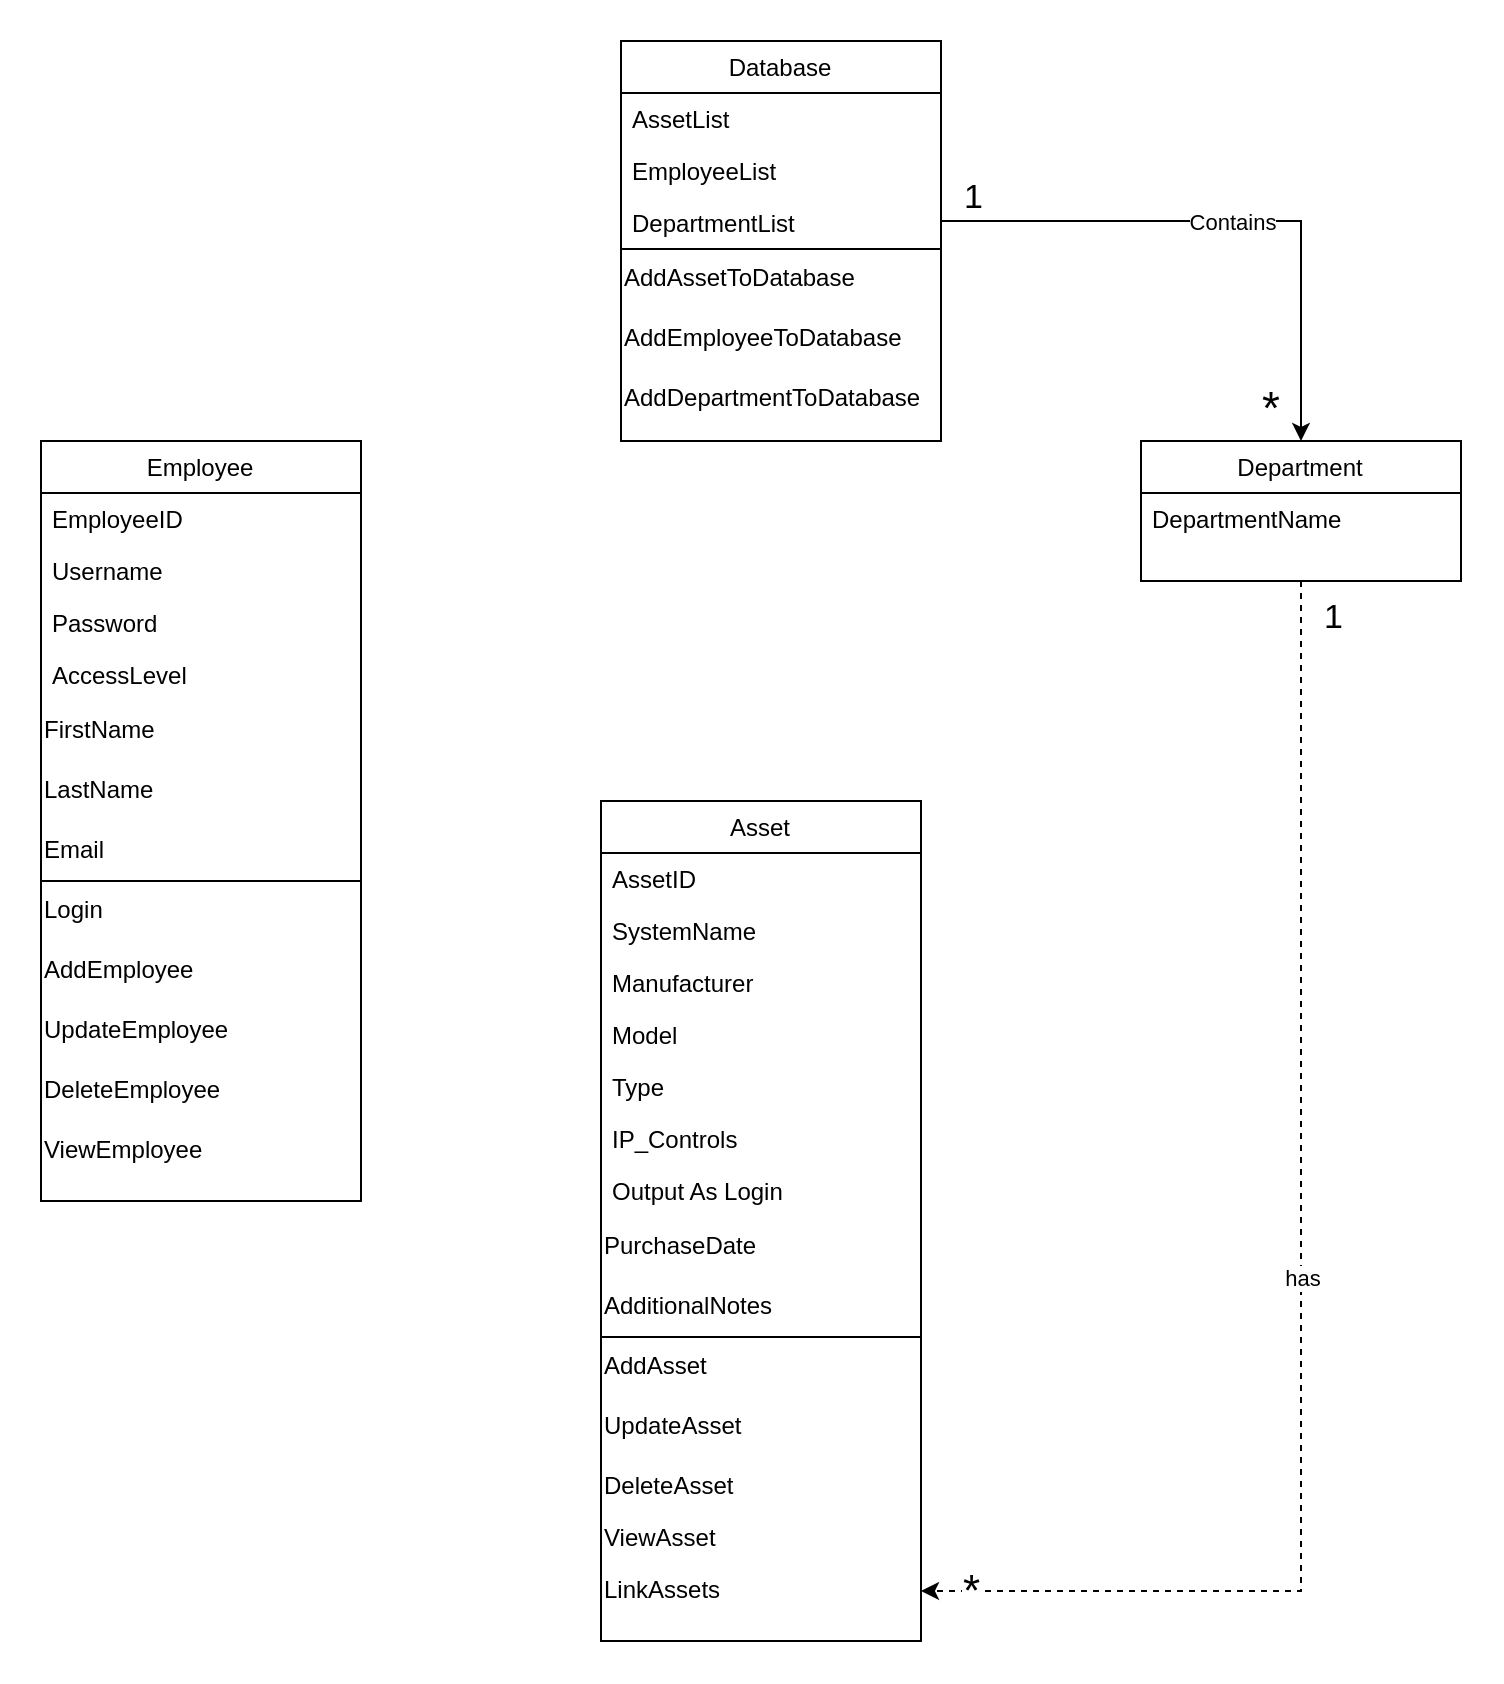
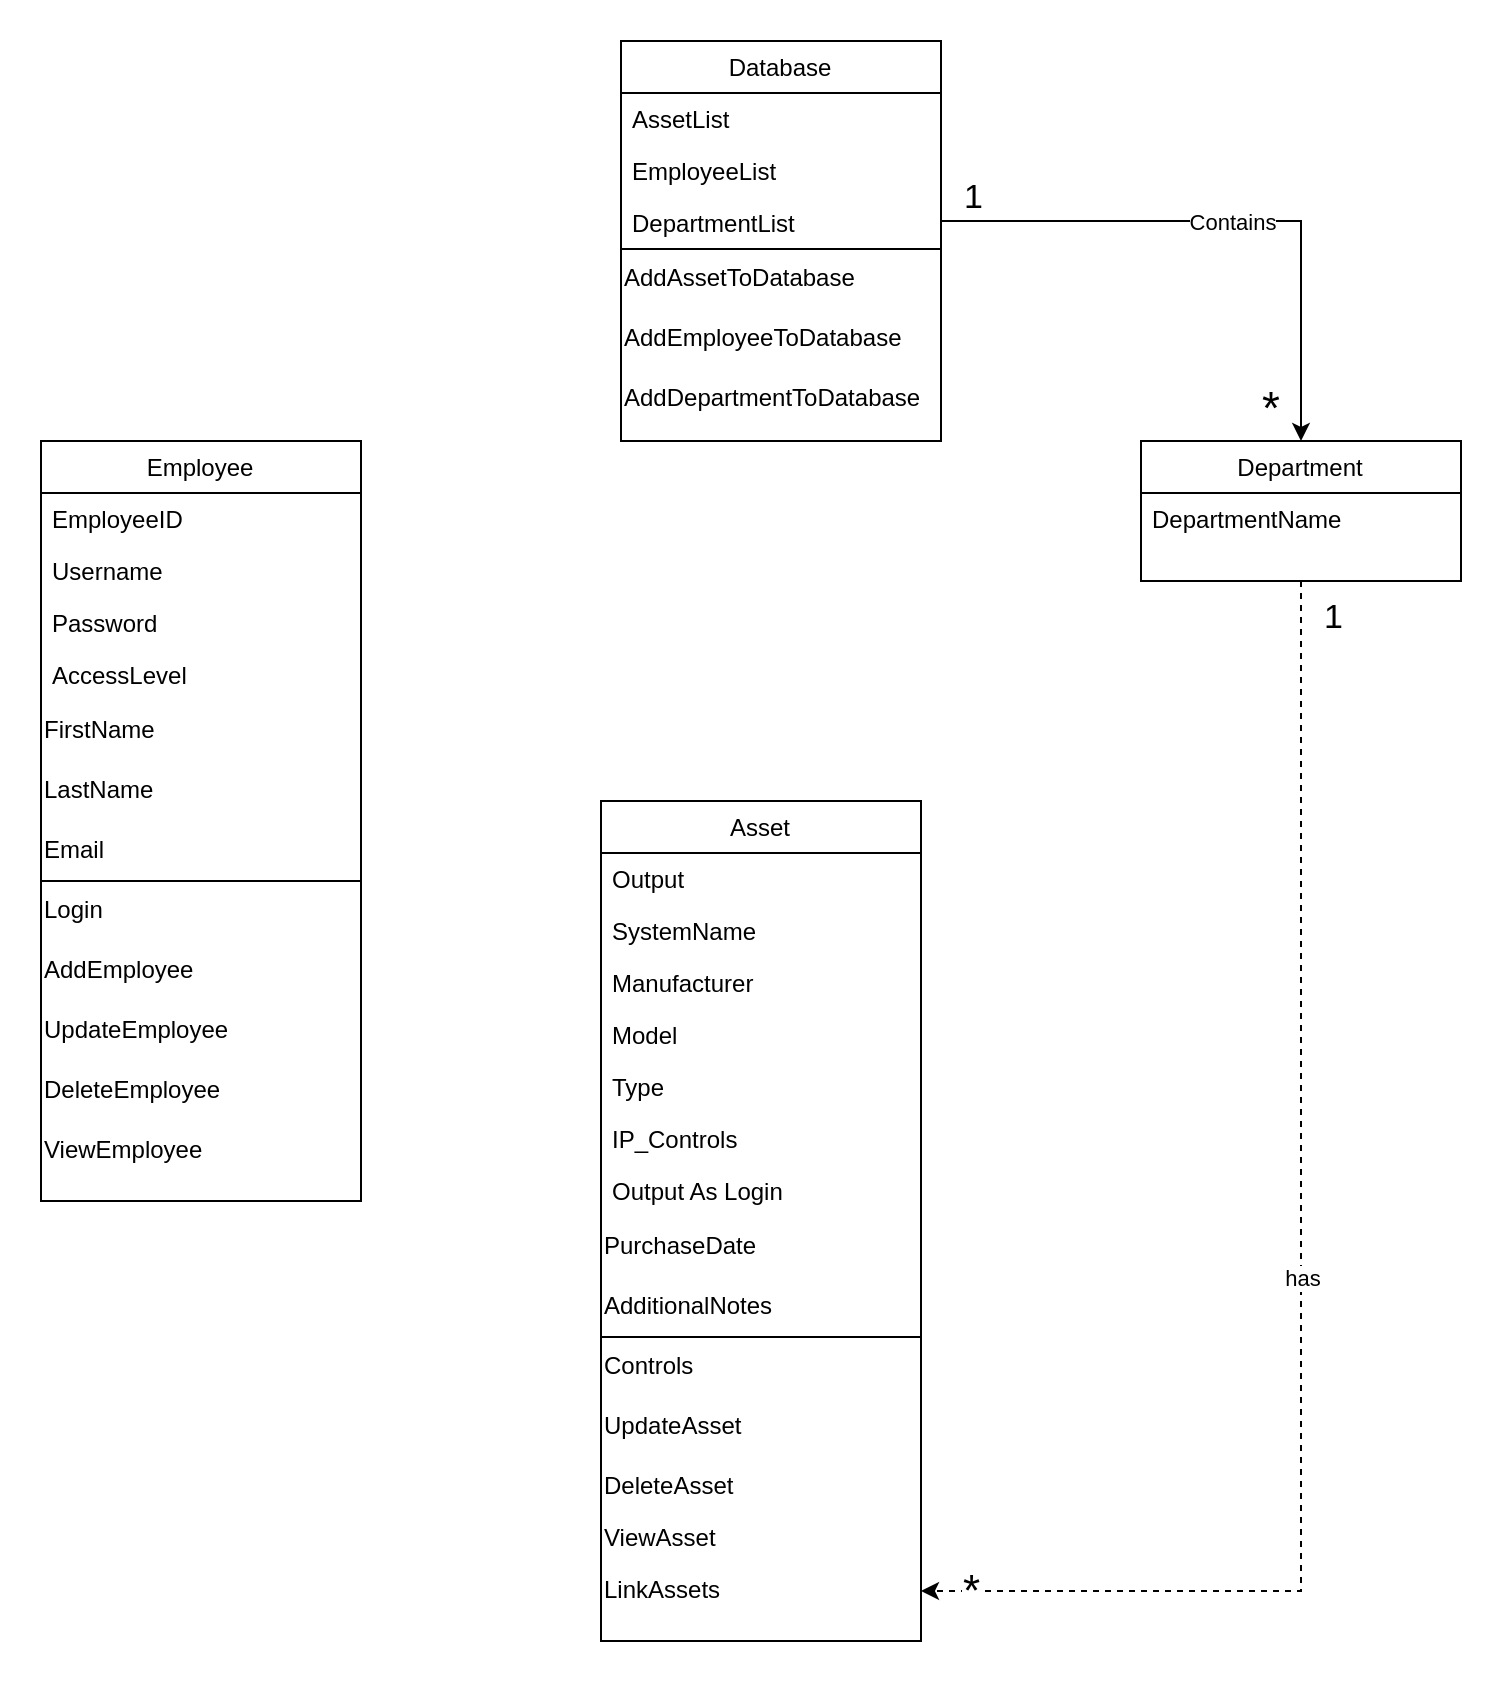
  <mxCell id="0" />
  <mxCell id="1" parent="0" />
  <mxCell id="2" value="Asset" style="swimlane;fontStyle=0;align=center;verticalAlign=top;childLayout=stackLayout;horizontal=1;startSize=26;horizontalStack=0;resizeParent=1;resizeLast=0;collapsible=1;marginBottom=0;rounded=0;shadow=0;strokeWidth=1;" parent="1" vertex="1"><mxGeometry x="300" y="400" width="160" height="420" as="geometry"><mxRectangle x="550" y="140" width="160" height="26" as="alternateBounds" /></mxGeometry></mxCell>
- <mxCell id="3" value="AssetID" style="text;align=left;verticalAlign=top;spacingLeft=4;spacingRight=4;overflow=hidden;rotatable=0;points=[[0,0.5],[1,0.5]];portConstraint=eastwest;" parent="2" vertex="1"><mxGeometry y="26" width="160" height="26" as="geometry" /></mxCell>
+ <mxCell id="3" value="Output" style="text;align=left;verticalAlign=top;spacingLeft=4;spacingRight=4;overflow=hidden;rotatable=0;points=[[0,0.5],[1,0.5]];portConstraint=eastwest;" parent="2" vertex="1"><mxGeometry y="26" width="160" height="26" as="geometry" /></mxCell>
  <mxCell id="4" value="SystemName" style="text;align=left;verticalAlign=top;spacingLeft=4;spacingRight=4;overflow=hidden;rotatable=0;points=[[0,0.5],[1,0.5]];portConstraint=eastwest;rounded=0;shadow=0;html=0;" parent="2" vertex="1"><mxGeometry y="52" width="160" height="26" as="geometry" /></mxCell>
  <mxCell id="5" value="Manufacturer" style="text;align=left;verticalAlign=top;spacingLeft=4;spacingRight=4;overflow=hidden;rotatable=0;points=[[0,0.5],[1,0.5]];portConstraint=eastwest;rounded=0;shadow=0;html=0;" parent="2" vertex="1"><mxGeometry y="78" width="160" height="26" as="geometry" /></mxCell>
  <mxCell id="6" value="Model" style="text;align=left;verticalAlign=top;spacingLeft=4;spacingRight=4;overflow=hidden;rotatable=0;points=[[0,0.5],[1,0.5]];portConstraint=eastwest;rounded=0;shadow=0;html=0;" parent="2" vertex="1"><mxGeometry y="104" width="160" height="26" as="geometry" /></mxCell>
  <mxCell id="7" value="Type" style="text;align=left;verticalAlign=top;spacingLeft=4;spacingRight=4;overflow=hidden;rotatable=0;points=[[0,0.5],[1,0.5]];portConstraint=eastwest;rounded=0;shadow=0;html=0;" parent="2" vertex="1"><mxGeometry y="130" width="160" height="26" as="geometry" /></mxCell>
  <mxCell id="8" value="IP_Controls" style="text;align=left;verticalAlign=top;spacingLeft=4;spacingRight=4;overflow=hidden;rotatable=0;points=[[0,0.5],[1,0.5]];portConstraint=eastwest;" parent="2" vertex="1"><mxGeometry y="156" width="160" height="26" as="geometry" /></mxCell>
  <mxCell id="9" value="Output As Login" style="text;align=left;verticalAlign=top;spacingLeft=4;spacingRight=4;overflow=hidden;rotatable=0;points=[[0,0.5],[1,0.5]];portConstraint=eastwest;" parent="2" vertex="1"><mxGeometry y="182" width="160" height="26" as="geometry" /></mxCell>
  <mxCell id="10" value="PurchaseDate" style="text;html=1;strokeColor=none;fillColor=none;align=left;verticalAlign=middle;whiteSpace=wrap;rounded=0;" vertex="1" parent="2"><mxGeometry y="208" width="160" height="30" as="geometry" /></mxCell>
  <mxCell id="11" value="AdditionalNotes" style="text;html=1;strokeColor=none;fillColor=none;align=left;verticalAlign=middle;whiteSpace=wrap;rounded=0;" vertex="1" parent="2"><mxGeometry y="238" width="160" height="30" as="geometry" /></mxCell>
  <mxCell id="12" value="" style="endArrow=none;html=1;rounded=0;entryX=1;entryY=1;entryDx=0;entryDy=0;exitX=0;exitY=1;exitDx=0;exitDy=0;" edge="1" parent="2" source="11" target="11"><mxGeometry width="50" height="50" relative="1" as="geometry"><mxPoint x="55" y="318" as="sourcePoint" /><mxPoint x="105" y="268" as="targetPoint" /></mxGeometry></mxCell>
- <mxCell id="13" value="AddAsset" style="text;html=1;strokeColor=none;fillColor=none;align=left;verticalAlign=middle;whiteSpace=wrap;rounded=0;" vertex="1" parent="2"><mxGeometry y="268" width="160" height="30" as="geometry" /></mxCell>
+ <mxCell id="13" value="Controls" style="text;html=1;strokeColor=none;fillColor=none;align=left;verticalAlign=middle;whiteSpace=wrap;rounded=0;" vertex="1" parent="2"><mxGeometry y="268" width="160" height="30" as="geometry" /></mxCell>
  <mxCell id="14" value="UpdateAsset" style="text;html=1;strokeColor=none;fillColor=none;align=left;verticalAlign=middle;whiteSpace=wrap;rounded=0;" vertex="1" parent="2"><mxGeometry y="298" width="160" height="30" as="geometry" /></mxCell>
  <mxCell id="15" value="DeleteAsset" style="text;html=1;strokeColor=none;fillColor=none;align=left;verticalAlign=middle;whiteSpace=wrap;rounded=0;" vertex="1" parent="2"><mxGeometry y="328" width="160" height="30" as="geometry" /></mxCell>
  <mxCell id="16" value="ViewAsset" style="text;html=1;strokeColor=none;fillColor=none;align=left;verticalAlign=middle;whiteSpace=wrap;rounded=0;" vertex="1" parent="2"><mxGeometry y="358" width="160" height="22" as="geometry" /></mxCell>
  <mxCell id="17" value="LinkAssets" style="text;html=1;strokeColor=none;fillColor=none;align=left;verticalAlign=middle;whiteSpace=wrap;rounded=0;" vertex="1" parent="2"><mxGeometry y="380" width="160" height="30" as="geometry" /></mxCell>
  <mxCell id="18" value="Employee" style="swimlane;fontStyle=0;align=center;verticalAlign=top;childLayout=stackLayout;horizontal=1;startSize=26;horizontalStack=0;resizeParent=1;resizeLast=0;collapsible=1;marginBottom=0;rounded=0;shadow=0;strokeWidth=1;" vertex="1" parent="1"><mxGeometry x="20" y="220" width="160" height="380" as="geometry"><mxRectangle x="550" y="140" width="160" height="26" as="alternateBounds" /></mxGeometry></mxCell>
  <mxCell id="19" value="EmployeeID" style="text;align=left;verticalAlign=top;spacingLeft=4;spacingRight=4;overflow=hidden;rotatable=0;points=[[0,0.5],[1,0.5]];portConstraint=eastwest;" vertex="1" parent="18"><mxGeometry y="26" width="160" height="26" as="geometry" /></mxCell>
  <mxCell id="20" value="Username" style="text;align=left;verticalAlign=top;spacingLeft=4;spacingRight=4;overflow=hidden;rotatable=0;points=[[0,0.5],[1,0.5]];portConstraint=eastwest;rounded=0;shadow=0;html=0;" vertex="1" parent="18"><mxGeometry y="52" width="160" height="26" as="geometry" /></mxCell>
  <mxCell id="21" value="Password" style="text;align=left;verticalAlign=top;spacingLeft=4;spacingRight=4;overflow=hidden;rotatable=0;points=[[0,0.5],[1,0.5]];portConstraint=eastwest;rounded=0;shadow=0;html=0;" vertex="1" parent="18"><mxGeometry y="78" width="160" height="26" as="geometry" /></mxCell>
  <mxCell id="22" value="AccessLevel" style="text;align=left;verticalAlign=top;spacingLeft=4;spacingRight=4;overflow=hidden;rotatable=0;points=[[0,0.5],[1,0.5]];portConstraint=eastwest;rounded=0;shadow=0;html=0;" vertex="1" parent="18"><mxGeometry y="104" width="160" height="26" as="geometry" /></mxCell>
  <mxCell id="23" value="FirstName" style="text;html=1;strokeColor=none;fillColor=none;align=left;verticalAlign=middle;whiteSpace=wrap;rounded=0;" vertex="1" parent="18"><mxGeometry y="130" width="160" height="30" as="geometry" /></mxCell>
  <mxCell id="24" value="LastName" style="text;html=1;strokeColor=none;fillColor=none;align=left;verticalAlign=middle;whiteSpace=wrap;rounded=0;" vertex="1" parent="18"><mxGeometry y="160" width="160" height="30" as="geometry" /></mxCell>
  <mxCell id="25" value="Email" style="text;html=1;strokeColor=none;fillColor=none;align=left;verticalAlign=middle;whiteSpace=wrap;rounded=0;" vertex="1" parent="18"><mxGeometry y="190" width="160" height="30" as="geometry" /></mxCell>
  <mxCell id="26" value="" style="endArrow=none;html=1;rounded=0;exitX=0;exitY=1;exitDx=0;exitDy=0;entryX=1;entryY=1;entryDx=0;entryDy=0;" edge="1" parent="18" source="25" target="25"><mxGeometry width="50" height="50" relative="1" as="geometry"><mxPoint x="50" y="290" as="sourcePoint" /><mxPoint x="100" y="240" as="targetPoint" /></mxGeometry></mxCell>
  <mxCell id="27" value="Login" style="text;html=1;strokeColor=none;fillColor=none;align=left;verticalAlign=middle;whiteSpace=wrap;rounded=0;" vertex="1" parent="18"><mxGeometry y="220" width="160" height="30" as="geometry" /></mxCell>
  <mxCell id="28" value="AddEmployee" style="text;html=1;strokeColor=none;fillColor=none;align=left;verticalAlign=middle;whiteSpace=wrap;rounded=0;" vertex="1" parent="18"><mxGeometry y="250" width="160" height="30" as="geometry" /></mxCell>
  <mxCell id="29" value="UpdateEmployee" style="text;html=1;strokeColor=none;fillColor=none;align=left;verticalAlign=middle;whiteSpace=wrap;rounded=0;" vertex="1" parent="18"><mxGeometry y="280" width="160" height="30" as="geometry" /></mxCell>
  <mxCell id="30" value="DeleteEmployee" style="text;html=1;strokeColor=none;fillColor=none;align=left;verticalAlign=middle;whiteSpace=wrap;rounded=0;" vertex="1" parent="18"><mxGeometry y="310" width="160" height="30" as="geometry" /></mxCell>
  <mxCell id="31" value="ViewEmployee" style="text;html=1;strokeColor=none;fillColor=none;align=left;verticalAlign=middle;whiteSpace=wrap;rounded=0;" vertex="1" parent="18"><mxGeometry y="340" width="160" height="30" as="geometry" /></mxCell>
  <mxCell id="32" value="Department" style="swimlane;fontStyle=0;align=center;verticalAlign=top;childLayout=stackLayout;horizontal=1;startSize=26;horizontalStack=0;resizeParent=1;resizeLast=0;collapsible=1;marginBottom=0;rounded=0;shadow=0;strokeWidth=1;" vertex="1" parent="1"><mxGeometry x="570" y="220" width="160" height="70" as="geometry"><mxRectangle x="550" y="140" width="160" height="26" as="alternateBounds" /></mxGeometry></mxCell>
  <mxCell id="33" value="DepartmentName" style="text;align=left;verticalAlign=top;spacingLeft=4;spacingRight=4;overflow=hidden;rotatable=0;points=[[0,0.5],[1,0.5]];portConstraint=eastwest;" vertex="1" parent="32"><mxGeometry y="26" width="160" height="26" as="geometry" /></mxCell>
  <mxCell id="34" value="Database" style="swimlane;fontStyle=0;align=center;verticalAlign=top;childLayout=stackLayout;horizontal=1;startSize=26;horizontalStack=0;resizeParent=1;resizeLast=0;collapsible=1;marginBottom=0;rounded=0;shadow=0;strokeWidth=1;" vertex="1" parent="1"><mxGeometry x="310" y="20" width="160" height="200" as="geometry"><mxRectangle x="550" y="140" width="160" height="26" as="alternateBounds" /></mxGeometry></mxCell>
  <mxCell id="35" value="AssetList" style="text;align=left;verticalAlign=top;spacingLeft=4;spacingRight=4;overflow=hidden;rotatable=0;points=[[0,0.5],[1,0.5]];portConstraint=eastwest;" vertex="1" parent="34"><mxGeometry y="26" width="160" height="26" as="geometry" /></mxCell>
  <mxCell id="36" value="EmployeeList" style="text;align=left;verticalAlign=top;spacingLeft=4;spacingRight=4;overflow=hidden;rotatable=0;points=[[0,0.5],[1,0.5]];portConstraint=eastwest;rounded=0;shadow=0;html=0;" vertex="1" parent="34"><mxGeometry y="52" width="160" height="26" as="geometry" /></mxCell>
  <mxCell id="37" value="DepartmentList" style="text;align=left;verticalAlign=top;spacingLeft=4;spacingRight=4;overflow=hidden;rotatable=0;points=[[0,0.5],[1,0.5]];portConstraint=eastwest;rounded=0;shadow=0;html=0;" vertex="1" parent="34"><mxGeometry y="78" width="160" height="26" as="geometry" /></mxCell>
  <mxCell id="38" value="" style="endArrow=none;html=1;rounded=0;exitX=0;exitY=1;exitDx=0;exitDy=0;exitPerimeter=0;entryX=1;entryY=1;entryDx=0;entryDy=0;entryPerimeter=0;" edge="1" parent="34" source="37" target="37"><mxGeometry width="50" height="50" relative="1" as="geometry"><mxPoint x="55" y="190" as="sourcePoint" /><mxPoint x="105" y="140" as="targetPoint" /></mxGeometry></mxCell>
  <mxCell id="39" value="AddAssetToDatabase" style="text;html=1;strokeColor=none;fillColor=none;align=left;verticalAlign=middle;whiteSpace=wrap;rounded=0;" vertex="1" parent="34"><mxGeometry y="104" width="160" height="30" as="geometry" /></mxCell>
  <mxCell id="40" value="AddEmployeeToDatabase" style="text;html=1;strokeColor=none;fillColor=none;align=left;verticalAlign=middle;whiteSpace=wrap;rounded=0;" vertex="1" parent="34"><mxGeometry y="134" width="160" height="30" as="geometry" /></mxCell>
  <mxCell id="41" value="AddDepartmentToDatabase" style="text;html=1;strokeColor=none;fillColor=none;align=left;verticalAlign=middle;whiteSpace=wrap;rounded=0;" vertex="1" parent="34"><mxGeometry y="164" width="160" height="30" as="geometry" /></mxCell>
  <mxCell id="42" value="" style="endArrow=classic;html=1;rounded=0;entryX=1;entryY=0.5;entryDx=0;entryDy=0;exitX=0.5;exitY=1;exitDx=0;exitDy=0;dashed=1;" edge="1" parent="1" source="32" target="17"><mxGeometry relative="1" as="geometry"><mxPoint x="640" y="290" as="sourcePoint" /><mxPoint x="800" y="290" as="targetPoint" /><Array as="points"><mxPoint x="650" y="795" /></Array></mxGeometry></mxCell>
  <mxCell id="43" value="has" style="edgeLabel;resizable=0;html=1;align=center;verticalAlign=middle;" connectable="0" vertex="1" parent="42"><mxGeometry relative="1" as="geometry" /></mxCell>
  <mxCell id="44" value="1&lt;font style=&quot;font-size: 17px;&quot;&gt;&lt;br style=&quot;font-size: 17px;&quot;&gt;&lt;/font&gt;" style="edgeLabel;resizable=0;html=1;align=left;verticalAlign=bottom;fontSize=17;" connectable="0" vertex="1" parent="42"><mxGeometry x="-1" relative="1" as="geometry"><mxPoint x="10" y="30" as="offset" /></mxGeometry></mxCell>
  <mxCell id="45" value="*" style="edgeLabel;resizable=0;html=1;align=right;verticalAlign=bottom;fontSize=22;" connectable="0" vertex="1" parent="42"><mxGeometry x="1" relative="1" as="geometry"><mxPoint x="30" y="15" as="offset" /></mxGeometry></mxCell>
  <mxCell id="46" value="" style="endArrow=classic;html=1;rounded=0;entryX=0.5;entryY=0;entryDx=0;entryDy=0;" edge="1" parent="1" target="32"><mxGeometry relative="1" as="geometry"><mxPoint x="470" y="110" as="sourcePoint" /><mxPoint x="630" y="110" as="targetPoint" /><Array as="points"><mxPoint x="650" y="110" /></Array></mxGeometry></mxCell>
  <mxCell id="47" value="Contains" style="edgeLabel;resizable=0;html=1;align=center;verticalAlign=middle;" connectable="0" vertex="1" parent="46"><mxGeometry relative="1" as="geometry" /></mxCell>
  <mxCell id="48" value="1" style="edgeLabel;resizable=0;html=1;align=left;verticalAlign=bottom;fontSize=17;" connectable="0" vertex="1" parent="46"><mxGeometry x="-1" relative="1" as="geometry"><mxPoint x="10" as="offset" /></mxGeometry></mxCell>
  <mxCell id="49" value="*" style="edgeLabel;resizable=0;html=1;align=right;verticalAlign=bottom;fontSize=23;" connectable="0" vertex="1" parent="46"><mxGeometry x="1" relative="1" as="geometry"><mxPoint x="-10" as="offset" /></mxGeometry></mxCell>
